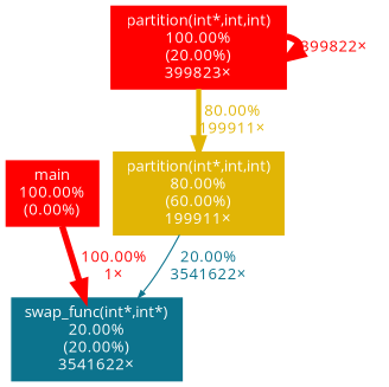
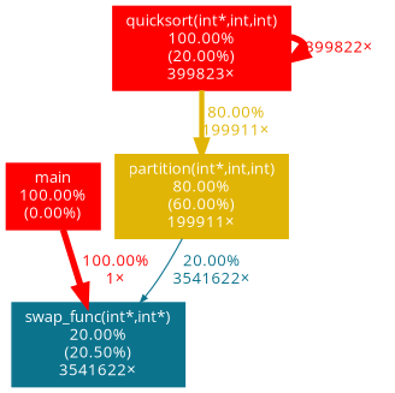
  digraph {
    fontname="Open Sans"
    nodesep=0.125
    ranksep=0.25
    node [color="#ff0000" fontcolor="#ffffff" fontname="Open Sans" fontsize=10.00 shape=box style=filled]
    edge [arrowsize=1.00 color="#ff0000" fontcolor="#ff0000" fontname="Open Sans" fontsize=10.00 labeldistance=4.00 penwidth=4.00]
    n1 [height=0 label="main\n100.00%\n(0.00%)" width=0]
-   n2 [color="#0c738d" height=0 label="swap_func(int*,int*)\n20.00%\n(20.00%)\n3541622×" width=0]
-   n3 [height=0 label="partition(int*,int,int)\n100.00%\n(20.00%)\n399823×" width=0]
+   n2 [color="#0c738d" height=0 label="swap_func(int*,int*)\n20.00%\n(20.50%)\n3541622×" width=0]
+   n3 [height=0 label="quicksort(int*,int,int)\n100.00%\n(20.00%)\n399823×" width=0]
    n4 [color="#e1b505" height=0 label="partition(int*,int,int)\n80.00%\n(60.00%)\n199911×" width=0]
    n1 -> n2 [label="100.00%\n1×"]
    n3 -> n3 [label="399822×"]
    n3 -> n4 [arrowsize=0.89 color="#e1b505" fontcolor="#e1b505" label="80.00%\n199911×" labeldistance=3.20 penwidth=3.20]
    n4 -> n2 [arrowsize=0.45 color="#0c738d" fontcolor="#0c738d" label="20.00%\n3541622×" labeldistance=0.80 penwidth=0.80]
  }
